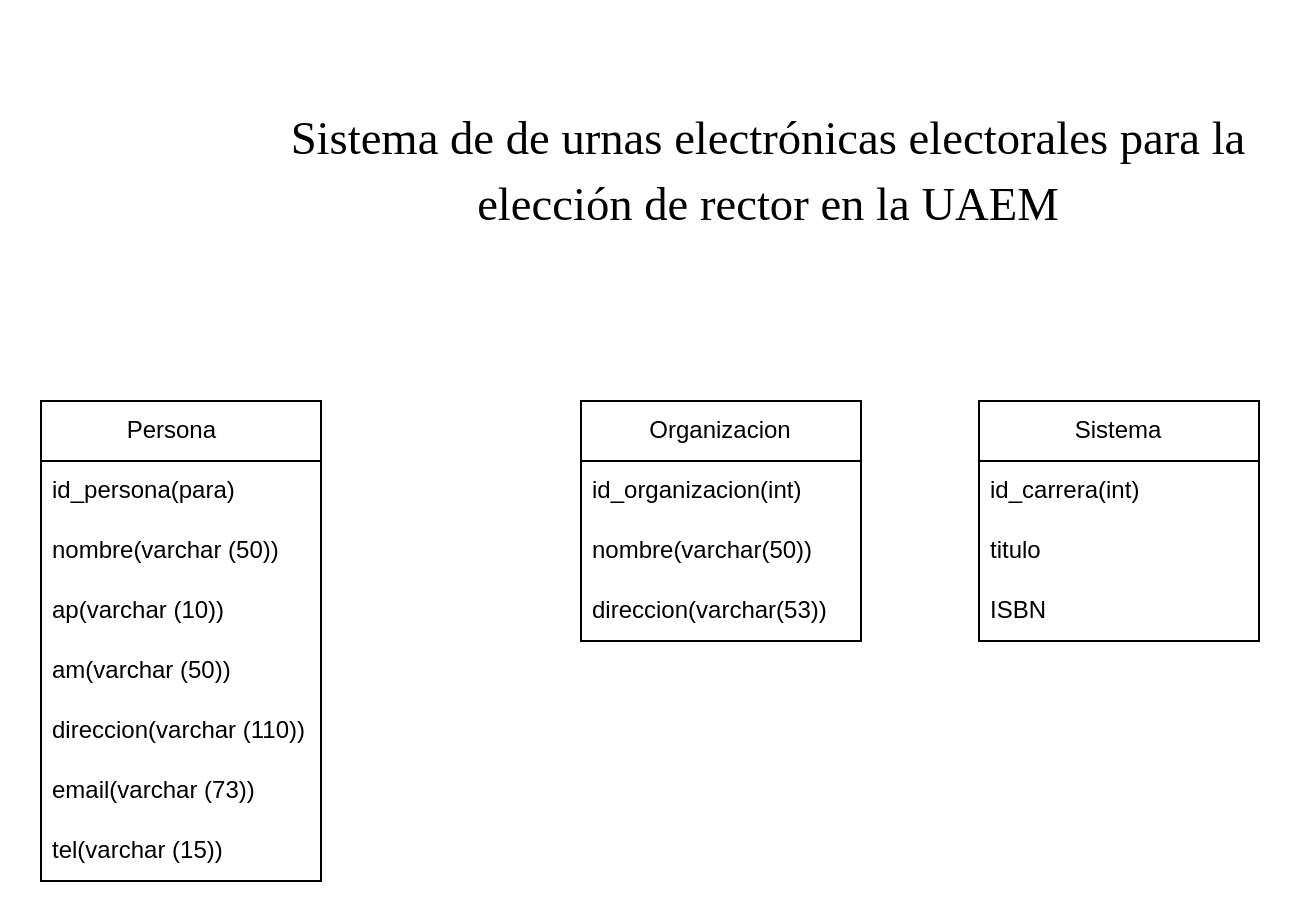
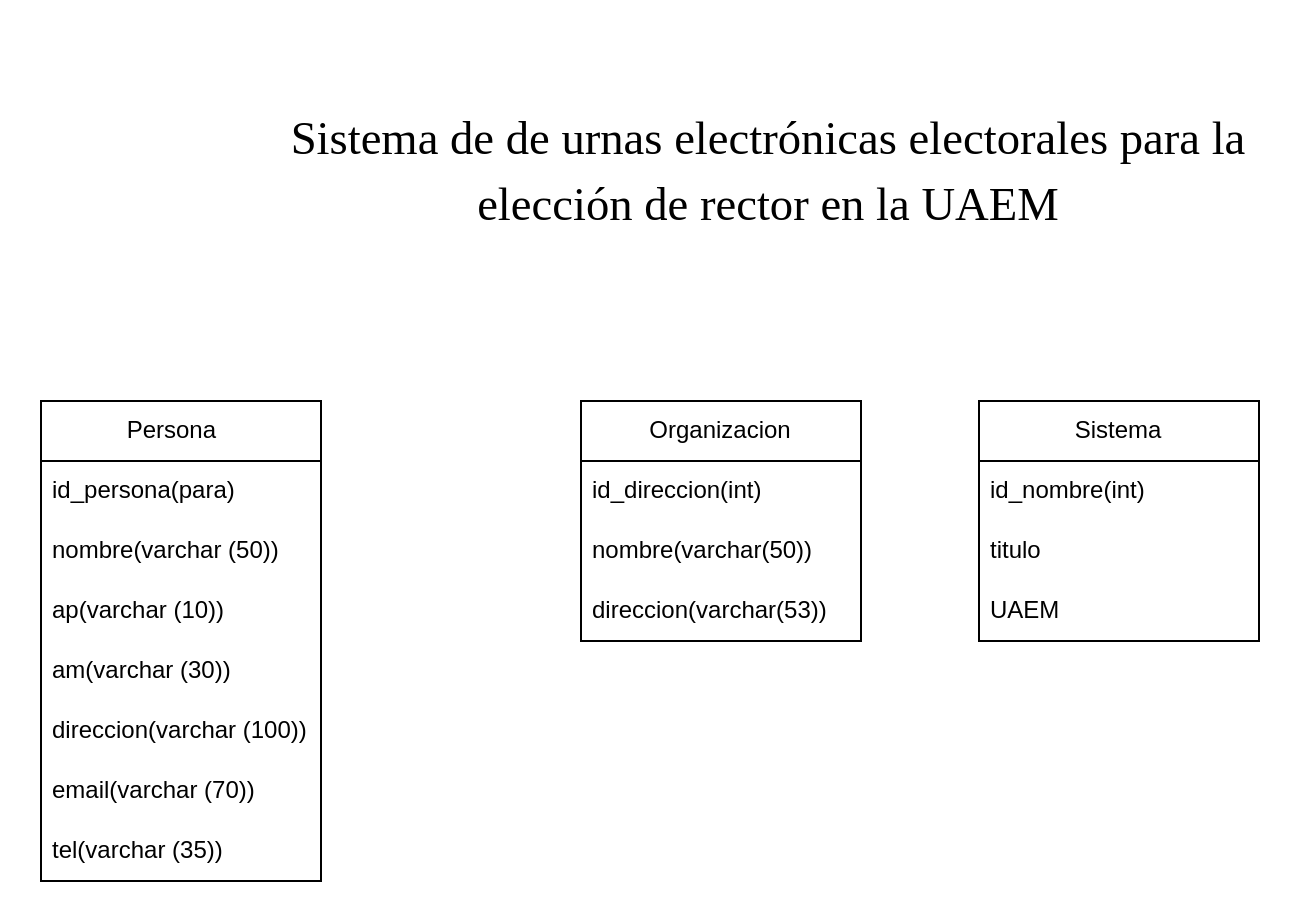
  <mxCell id="0" />
  <mxCell id="1" parent="0" />
  <mxCell id="2" value="&lt;blockquote style=&quot;margin: 0 0 0 40px; border: none; padding: 0px;&quot;&gt;&lt;span id=&quot;docs-internal-guid-4a916840-7fff-700b-f2bb-add1c65270a2&quot;&gt;&lt;p style=&quot;line-height: 1.38; margin-top: 0pt; margin-bottom: 0pt;&quot; dir=&quot;ltr&quot;&gt;&lt;span style=&quot;font-size: 17.5pt; font-family: Comfortaa, cursive; font-variant-numeric: normal; font-variant-east-asian: normal; font-variant-alternates: normal; font-variant-position: normal; vertical-align: baseline; white-space-collapse: preserve;&quot;&gt;Sistema de de urnas electrónicas electorales para la elección de rector en la UAEM&lt;/span&gt;&lt;/p&gt;&lt;/span&gt;&lt;/blockquote&gt;" style="text;html=1;align=center;verticalAlign=middle;whiteSpace=wrap;rounded=0;fontSize=23;" vertex="1" parent="1"><mxGeometry x="99" y="20" width="530" height="130" as="geometry" /></mxCell>
  <mxCell id="3" value="Persona&lt;span style=&quot;white-space: pre;&quot;&gt;&#09;&lt;/span&gt;" style="swimlane;fontStyle=0;childLayout=stackLayout;horizontal=1;startSize=30;horizontalStack=0;resizeParent=1;resizeParentMax=0;resizeLast=0;collapsible=1;marginBottom=0;whiteSpace=wrap;html=1;" vertex="1" parent="1"><mxGeometry x="20" y="200" width="140" height="240" as="geometry" /></mxCell>
  <mxCell id="4" value="id_persona(para)" style="text;strokeColor=none;fillColor=none;align=left;verticalAlign=middle;spacingLeft=4;spacingRight=4;overflow=hidden;points=[[0,0.5],[1,0.5]];portConstraint=eastwest;rotatable=0;whiteSpace=wrap;html=1;" vertex="1" parent="3"><mxGeometry y="30" width="140" height="30" as="geometry" /></mxCell>
  <mxCell id="5" value="nombre(varchar (50))" style="text;strokeColor=none;fillColor=none;align=left;verticalAlign=middle;spacingLeft=4;spacingRight=4;overflow=hidden;points=[[0,0.5],[1,0.5]];portConstraint=eastwest;rotatable=0;whiteSpace=wrap;html=1;" vertex="1" parent="3"><mxGeometry y="60" width="140" height="30" as="geometry" /></mxCell>
  <mxCell id="6" value="ap(varchar (10))" style="text;strokeColor=none;fillColor=none;align=left;verticalAlign=middle;spacingLeft=4;spacingRight=4;overflow=hidden;points=[[0,0.5],[1,0.5]];portConstraint=eastwest;rotatable=0;whiteSpace=wrap;html=1;" vertex="1" parent="3"><mxGeometry y="90" width="140" height="30" as="geometry" /></mxCell>
- <mxCell id="7" value="am(varchar (50))" style="text;strokeColor=none;fillColor=none;align=left;verticalAlign=middle;spacingLeft=4;spacingRight=4;overflow=hidden;points=[[0,0.5],[1,0.5]];portConstraint=eastwest;rotatable=0;whiteSpace=wrap;html=1;" vertex="1" parent="3"><mxGeometry y="120" width="140" height="30" as="geometry" /></mxCell>
- <mxCell id="8" value="direccion(varchar (110))" style="text;strokeColor=none;fillColor=none;align=left;verticalAlign=middle;spacingLeft=4;spacingRight=4;overflow=hidden;points=[[0,0.5],[1,0.5]];portConstraint=eastwest;rotatable=0;whiteSpace=wrap;html=1;" vertex="1" parent="3"><mxGeometry y="150" width="140" height="30" as="geometry" /></mxCell>
- <mxCell id="9" value="email(varchar (73))" style="text;strokeColor=none;fillColor=none;align=left;verticalAlign=middle;spacingLeft=4;spacingRight=4;overflow=hidden;points=[[0,0.5],[1,0.5]];portConstraint=eastwest;rotatable=0;whiteSpace=wrap;html=1;" vertex="1" parent="3"><mxGeometry y="180" width="140" height="30" as="geometry" /></mxCell>
- <mxCell id="10" value="tel(varchar (15))" style="text;strokeColor=none;fillColor=none;align=left;verticalAlign=middle;spacingLeft=4;spacingRight=4;overflow=hidden;points=[[0,0.5],[1,0.5]];portConstraint=eastwest;rotatable=0;whiteSpace=wrap;html=1;" vertex="1" parent="3"><mxGeometry y="210" width="140" height="30" as="geometry" /></mxCell>
+ <mxCell id="7" value="am(varchar (30))" style="text;strokeColor=none;fillColor=none;align=left;verticalAlign=middle;spacingLeft=4;spacingRight=4;overflow=hidden;points=[[0,0.5],[1,0.5]];portConstraint=eastwest;rotatable=0;whiteSpace=wrap;html=1;" vertex="1" parent="3"><mxGeometry y="120" width="140" height="30" as="geometry" /></mxCell>
+ <mxCell id="8" value="direccion(varchar (100))" style="text;strokeColor=none;fillColor=none;align=left;verticalAlign=middle;spacingLeft=4;spacingRight=4;overflow=hidden;points=[[0,0.5],[1,0.5]];portConstraint=eastwest;rotatable=0;whiteSpace=wrap;html=1;" vertex="1" parent="3"><mxGeometry y="150" width="140" height="30" as="geometry" /></mxCell>
+ <mxCell id="9" value="email(varchar (70))" style="text;strokeColor=none;fillColor=none;align=left;verticalAlign=middle;spacingLeft=4;spacingRight=4;overflow=hidden;points=[[0,0.5],[1,0.5]];portConstraint=eastwest;rotatable=0;whiteSpace=wrap;html=1;" vertex="1" parent="3"><mxGeometry y="180" width="140" height="30" as="geometry" /></mxCell>
+ <mxCell id="10" value="tel(varchar (35))" style="text;strokeColor=none;fillColor=none;align=left;verticalAlign=middle;spacingLeft=4;spacingRight=4;overflow=hidden;points=[[0,0.5],[1,0.5]];portConstraint=eastwest;rotatable=0;whiteSpace=wrap;html=1;" vertex="1" parent="3"><mxGeometry y="210" width="140" height="30" as="geometry" /></mxCell>
  <mxCell id="11" value="Organizacion" style="swimlane;fontStyle=0;childLayout=stackLayout;horizontal=1;startSize=30;horizontalStack=0;resizeParent=1;resizeParentMax=0;resizeLast=0;collapsible=1;marginBottom=0;whiteSpace=wrap;html=1;" vertex="1" parent="1"><mxGeometry x="290" y="200" width="140" height="120" as="geometry" /></mxCell>
- <mxCell id="12" value="id_organizacion(int)" style="text;strokeColor=none;fillColor=none;align=left;verticalAlign=middle;spacingLeft=4;spacingRight=4;overflow=hidden;points=[[0,0.5],[1,0.5]];portConstraint=eastwest;rotatable=0;whiteSpace=wrap;html=1;" vertex="1" parent="11"><mxGeometry y="30" width="140" height="30" as="geometry" /></mxCell>
+ <mxCell id="12" value="id_direccion(int)" style="text;strokeColor=none;fillColor=none;align=left;verticalAlign=middle;spacingLeft=4;spacingRight=4;overflow=hidden;points=[[0,0.5],[1,0.5]];portConstraint=eastwest;rotatable=0;whiteSpace=wrap;html=1;" vertex="1" parent="11"><mxGeometry y="30" width="140" height="30" as="geometry" /></mxCell>
  <mxCell id="13" value="nombre(varchar(50))" style="text;strokeColor=none;fillColor=none;align=left;verticalAlign=middle;spacingLeft=4;spacingRight=4;overflow=hidden;points=[[0,0.5],[1,0.5]];portConstraint=eastwest;rotatable=0;whiteSpace=wrap;html=1;" vertex="1" parent="11"><mxGeometry y="60" width="140" height="30" as="geometry" /></mxCell>
  <mxCell id="14" value="direccion(varchar(53))" style="text;strokeColor=none;fillColor=none;align=left;verticalAlign=middle;spacingLeft=4;spacingRight=4;overflow=hidden;points=[[0,0.5],[1,0.5]];portConstraint=eastwest;rotatable=0;whiteSpace=wrap;html=1;" vertex="1" parent="11"><mxGeometry y="90" width="140" height="30" as="geometry" /></mxCell>
  <mxCell id="15" value="Sistema" style="swimlane;fontStyle=0;childLayout=stackLayout;horizontal=1;startSize=30;horizontalStack=0;resizeParent=1;resizeParentMax=0;resizeLast=0;collapsible=1;marginBottom=0;whiteSpace=wrap;html=1;" vertex="1" parent="1"><mxGeometry x="489" y="200" width="140" height="120" as="geometry" /></mxCell>
- <mxCell id="16" value="id_carrera(int)" style="text;strokeColor=none;fillColor=none;align=left;verticalAlign=middle;spacingLeft=4;spacingRight=4;overflow=hidden;points=[[0,0.5],[1,0.5]];portConstraint=eastwest;rotatable=0;whiteSpace=wrap;html=1;" vertex="1" parent="15"><mxGeometry y="30" width="140" height="30" as="geometry" /></mxCell>
+ <mxCell id="16" value="id_nombre(int)" style="text;strokeColor=none;fillColor=none;align=left;verticalAlign=middle;spacingLeft=4;spacingRight=4;overflow=hidden;points=[[0,0.5],[1,0.5]];portConstraint=eastwest;rotatable=0;whiteSpace=wrap;html=1;" vertex="1" parent="15"><mxGeometry y="30" width="140" height="30" as="geometry" /></mxCell>
  <mxCell id="17" value="titulo" style="text;strokeColor=none;fillColor=none;align=left;verticalAlign=middle;spacingLeft=4;spacingRight=4;overflow=hidden;points=[[0,0.5],[1,0.5]];portConstraint=eastwest;rotatable=0;whiteSpace=wrap;html=1;" vertex="1" parent="15"><mxGeometry y="60" width="140" height="30" as="geometry" /></mxCell>
- <mxCell id="18" value="ISBN" style="text;strokeColor=none;fillColor=none;align=left;verticalAlign=middle;spacingLeft=4;spacingRight=4;overflow=hidden;points=[[0,0.5],[1,0.5]];portConstraint=eastwest;rotatable=0;whiteSpace=wrap;html=1;" vertex="1" parent="15"><mxGeometry y="90" width="140" height="30" as="geometry" /></mxCell>
+ <mxCell id="18" value="UAEM" style="text;strokeColor=none;fillColor=none;align=left;verticalAlign=middle;spacingLeft=4;spacingRight=4;overflow=hidden;points=[[0,0.5],[1,0.5]];portConstraint=eastwest;rotatable=0;whiteSpace=wrap;html=1;" vertex="1" parent="15"><mxGeometry y="90" width="140" height="30" as="geometry" /></mxCell>
